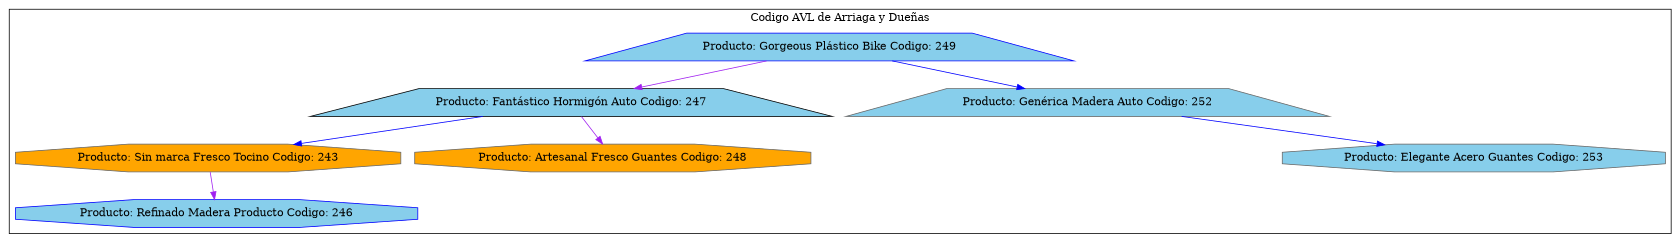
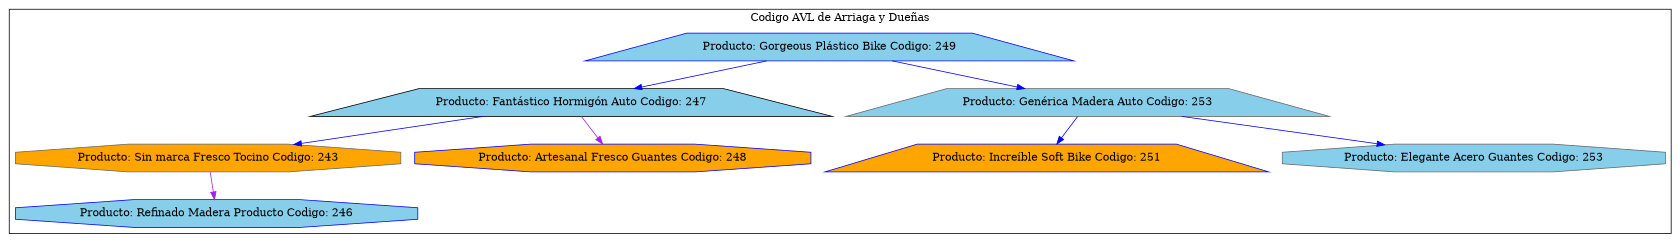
  digraph {
    node [color=gray40 fillcolor=skyblue shape=trapezium style=filled]
    edge [color=blue]
    n1 [color=blue label="Producto: Gorgeous Plástico Bike Codigo: 249"]
    n2 [color=black label="Producto: Fantástico Hormigón Auto Codigo: 247"]
-   n3 [label="Producto: Genérica Madera Auto Codigo: 252"]
+   n3 [label="Producto: Genérica Madera Auto Codigo: 253"]
    n4 [fillcolor=orange label="Producto: Sin marca Fresco Tocino Codigo: 243" shape=octagon]
-   n5 [fillcolor=orange label="Producto: Artesanal Fresco Guantes Codigo: 248" shape=octagon]
+   n5 [color=blue fillcolor=orange label="Producto: Artesanal Fresco Guantes Codigo: 248" shape=octagon]
    n6 [color=blue label="Producto: Refinado Madera Producto Codigo: 246" shape=octagon]
+   n7 [color=blue fillcolor=orange label="Producto: Increíble Soft Bike Codigo: 251"]
    n8 [label="Producto: Elegante Acero Guantes Codigo: 253" shape=octagon]
    subgraph cluster_1 {
      color=black
      label="Codigo AVL de Arriaga y Dueñas"
      n1
      n2
      n3
      n4
      n5
      n6
+     n7
      n8
    }
-   n1 -> n2 [color=purple]
+   n1 -> n2
    n1 -> n3
    n2 -> n4
    n2 -> n5 [color=purple]
+   n3 -> n7
    n3 -> n8
    n4 -> n6 [color=purple]
  }
